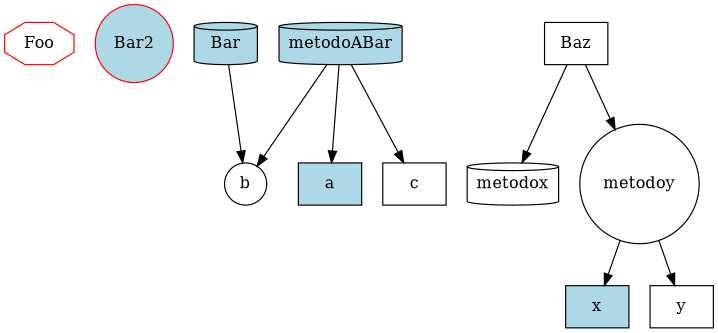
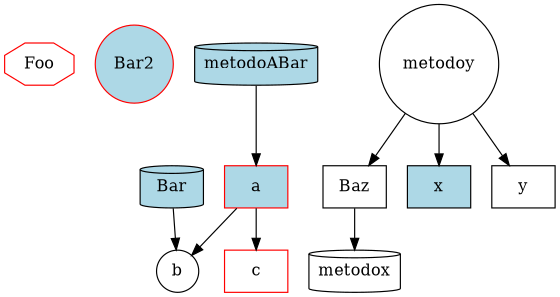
  digraph {
    node [fillcolor=white shape=box style=filled]
    Foo [color=red shape=octagon]
    n2 [color=red fillcolor=lightblue label=Bar2 shape=circle]
    Bar [fillcolor=lightblue shape=cylinder]
    b [shape=circle]
    metodoABar [fillcolor=lightblue shape=cylinder]
-   a [fillcolor=lightblue]
-   c
+   a [fillcolor=lightblue color=red]
+   c [color=red]
    Baz
    metodox [shape=cylinder]
    metodoy [shape=circle]
    x [fillcolor=lightblue]
    y
    Bar -> b
-   metodoABar -> b
+   a -> b
    metodoABar -> a
-   metodoABar -> c
+   a -> c
    Baz -> metodox
-   Baz -> metodoy
+   metodoy -> Baz
    metodoy -> x
    metodoy -> y
  }
